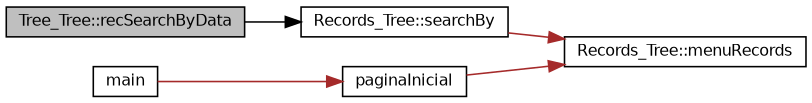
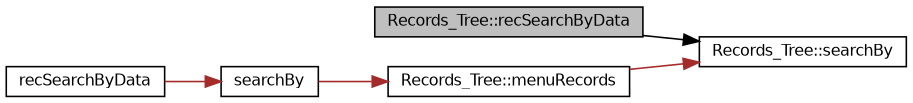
  digraph {
    rankdir=RL
    node [color=black fillcolor=white fontname=Helvetica fontsize=10 shape=record style=filled]
    edge [color=brown dir=back fontname=Helvetica fontsize=10 labelfontname=Helvetica labelfontsize=10 style=solid]
-   n1 [fillcolor=grey75 fontcolor=black height=0.2 label="Tree_Tree::recSearchByData" width=0.4]
+   n1 [fillcolor=grey75 fontcolor=black height=0.2 label="Records_Tree::recSearchByData" width=0.4]
    n2 [height=0.2 label="Records_Tree::searchBy" width=0.4]
    n3 [height=0.2 label="Records_Tree::menuRecords" width=0.4]
-   n4 [height=0.2 label=paginaInicial width=0.4]
-   n5 [height=0.2 label=main width=0.4]
+   n4 [height=0.2 label=searchBy width=0.4]
+   n5 [height=0.2 label=recSearchByData width=0.4]
    n2 -> n1 [color=black]
-   n3 -> n2
+   n2 -> n3
    n3 -> n4
    n4 -> n5
  }
